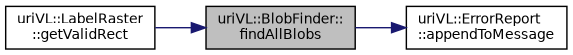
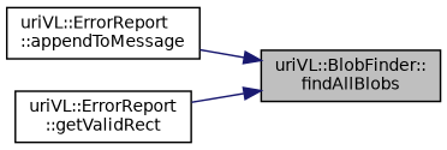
  digraph {
    rankdir=LR
    node [color=black fillcolor=white fontname=Helvetica fontsize=10 shape=record style=filled]
    edge [color=midnightblue fontname=Helvetica fontsize=10 labelfontname=Helvetica labelfontsize=10 style=solid]
    n1 [fillcolor=grey75 fontcolor=black height=0.2 label="uriVL::BlobFinder::\lfindAllBlobs" width=0.4]
    n2 [height=0.2 label="uriVL::ErrorReport\l::appendToMessage" width=0.4]
-   n3 [height=0.2 label="uriVL::LabelRaster\l::getValidRect" width=0.4]
-   n1 -> n2
+   n3 [height=0.2 label="uriVL::ErrorReport\l::getValidRect" width=0.4]
+   n2 -> n1
    n3 -> n1
  }
